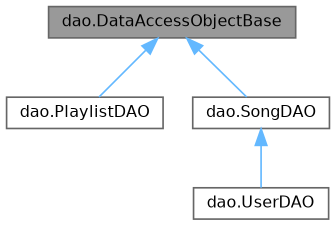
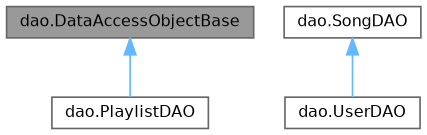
  digraph {
    node [color=gray40 fillcolor=white fontname=Helvetica fontsize=10 shape=box style=filled]
    edge [color=steelblue1 dir=back fontname=Helvetica fontsize=10 labelfontname=Helvetica labelfontsize=10 style=solid]
    n1 [fillcolor=grey60 fontcolor=black height=0.2 label="dao.DataAccessObjectBase" width=0.4]
    n2 [height=0.2 label="dao.PlaylistDAO" width=0.4]
    n3 [height=0.2 label="dao.SongDAO" width=0.4]
    n4 [height=0.2 label="dao.UserDAO" width=0.4]
    n1 -> n2
-   n1 -> n3
    n3 -> n4
  }
